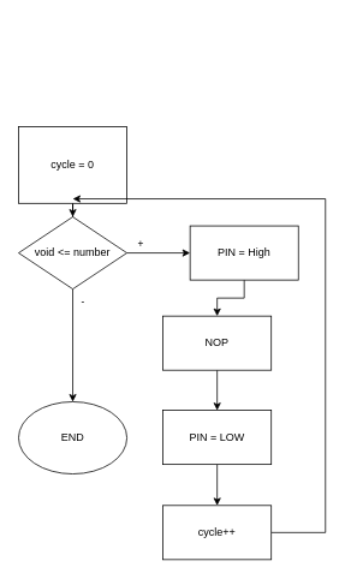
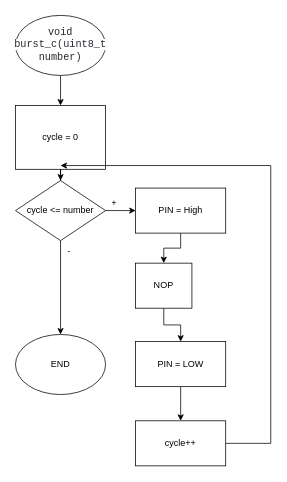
  <mxCell id="0" />
  <mxCell id="1" parent="0" />
+ <mxCell id="2" value="" style="edgeStyle=orthogonalEdgeStyle;rounded=0;orthogonalLoop=1;jettySize=auto;html=1;" edge="1" parent="1" source="3" target="5"><mxGeometry relative="1" as="geometry" /></mxCell>
+ <mxCell id="3" value="&lt;span style=&quot;color: rgb(36, 41, 47); font-family: ui-monospace, SFMono-Regular, &amp;quot;SF Mono&amp;quot;, Menlo, Consolas, &amp;quot;Liberation Mono&amp;quot;, monospace; font-size: 13.6px; text-align: left; background-color: rgb(255, 255, 255);&quot;&gt;void burst_c(uint8_t number)&lt;/span&gt;" style="ellipse;whiteSpace=wrap;html=1;" vertex="1" parent="1"><mxGeometry x="20" y="20" width="120" height="80" as="geometry" /></mxCell>
  <mxCell id="4" value="" style="edgeStyle=orthogonalEdgeStyle;rounded=0;orthogonalLoop=1;jettySize=auto;html=1;" edge="1" parent="1" source="5" target="10"><mxGeometry relative="1" as="geometry" /></mxCell>
  <mxCell id="5" value="cycle = 0" style="rounded=0;whiteSpace=wrap;html=1;labelBackgroundColor=#FFFFFF;" vertex="1" parent="1"><mxGeometry x="20" y="140" width="120" height="85" as="geometry" /></mxCell>
  <mxCell id="6" value="" style="edgeStyle=orthogonalEdgeStyle;rounded=0;orthogonalLoop=1;jettySize=auto;html=1;" edge="1" parent="1" source="10" target="12"><mxGeometry relative="1" as="geometry" /></mxCell>
  <mxCell id="7" value="+" style="edgeLabel;html=1;align=center;verticalAlign=middle;resizable=0;points=[];" vertex="1" connectable="0" parent="6"><mxGeometry x="-0.733" relative="1" as="geometry"><mxPoint x="5" y="-10" as="offset" /></mxGeometry></mxCell>
  <mxCell id="8" style="edgeStyle=orthogonalEdgeStyle;rounded=0;orthogonalLoop=1;jettySize=auto;html=1;entryX=0.5;entryY=0;entryDx=0;entryDy=0;" edge="1" parent="1" source="10" target="19"><mxGeometry relative="1" as="geometry" /></mxCell>
  <mxCell id="9" value="-" style="edgeLabel;html=1;align=center;verticalAlign=middle;resizable=0;points=[];" vertex="1" connectable="0" parent="8"><mxGeometry x="-0.789" y="-1" relative="1" as="geometry"><mxPoint x="11" as="offset" /></mxGeometry></mxCell>
- <mxCell id="10" value="void &amp;lt;= number" style="rhombus;whiteSpace=wrap;html=1;labelBackgroundColor=#FFFFFF;" vertex="1" parent="1"><mxGeometry x="20" y="240" width="120" height="80" as="geometry" /></mxCell>
+ <mxCell id="10" value="cycle &amp;lt;= number" style="rhombus;whiteSpace=wrap;html=1;labelBackgroundColor=#FFFFFF;" vertex="1" parent="1"><mxGeometry x="20" y="240" width="120" height="80" as="geometry" /></mxCell>
  <mxCell id="11" value="" style="edgeStyle=orthogonalEdgeStyle;rounded=0;orthogonalLoop=1;jettySize=auto;html=1;" edge="1" parent="1" source="12" target="14"><mxGeometry relative="1" as="geometry" /></mxCell>
- <mxCell id="12" value="PIN = High" style="rounded=0;whiteSpace=wrap;html=1;labelBackgroundColor=#FFFFFF;" vertex="1" parent="1"><mxGeometry x="210" y="250" width="120" height="60" as="geometry" /></mxCell>
+ <mxCell id="12" value="PIN = High" style="rounded=0;whiteSpace=wrap;html=1;labelBackgroundColor=#FFFFFF;" vertex="1" parent="1"><mxGeometry x="180" y="250" width="120" height="60" as="geometry" /></mxCell>
  <mxCell id="13" value="" style="edgeStyle=orthogonalEdgeStyle;rounded=0;orthogonalLoop=1;jettySize=auto;html=1;" edge="1" parent="1" source="14" target="16"><mxGeometry relative="1" as="geometry" /></mxCell>
- <mxCell id="14" value="NOP" style="rounded=0;whiteSpace=wrap;html=1;labelBackgroundColor=#FFFFFF;" vertex="1" parent="1"><mxGeometry x="180" y="350" width="120" height="60" as="geometry" /></mxCell>
+ <mxCell id="14" value="NOP" style="rounded=0;whiteSpace=wrap;html=1;labelBackgroundColor=#FFFFFF;" vertex="1" parent="1"><mxGeometry x="180" y="350" width="75" height="60" as="geometry" /></mxCell>
  <mxCell id="15" value="" style="edgeStyle=orthogonalEdgeStyle;rounded=0;orthogonalLoop=1;jettySize=auto;html=1;" edge="1" parent="1" source="16" target="18"><mxGeometry relative="1" as="geometry" /></mxCell>
  <mxCell id="16" value="PIN = LOW" style="rounded=0;whiteSpace=wrap;html=1;labelBackgroundColor=#FFFFFF;" vertex="1" parent="1"><mxGeometry x="180" y="454.5" width="120" height="60" as="geometry" /></mxCell>
  <mxCell id="17" style="edgeStyle=orthogonalEdgeStyle;rounded=0;orthogonalLoop=1;jettySize=auto;html=1;" edge="1" parent="1" source="18"><mxGeometry relative="1" as="geometry"><mxPoint x="80" y="220" as="targetPoint" /><Array as="points"><mxPoint x="360" y="590" /><mxPoint x="360" y="220" /><mxPoint x="80" y="220" /></Array></mxGeometry></mxCell>
  <mxCell id="18" value="cycle++" style="rounded=0;whiteSpace=wrap;html=1;labelBackgroundColor=#FFFFFF;" vertex="1" parent="1"><mxGeometry x="180" y="560" width="120" height="60" as="geometry" /></mxCell>
  <mxCell id="19" value="END" style="ellipse;whiteSpace=wrap;html=1;labelBackgroundColor=#FFFFFF;" vertex="1" parent="1"><mxGeometry x="20" y="445" width="120" height="80" as="geometry" /></mxCell>
